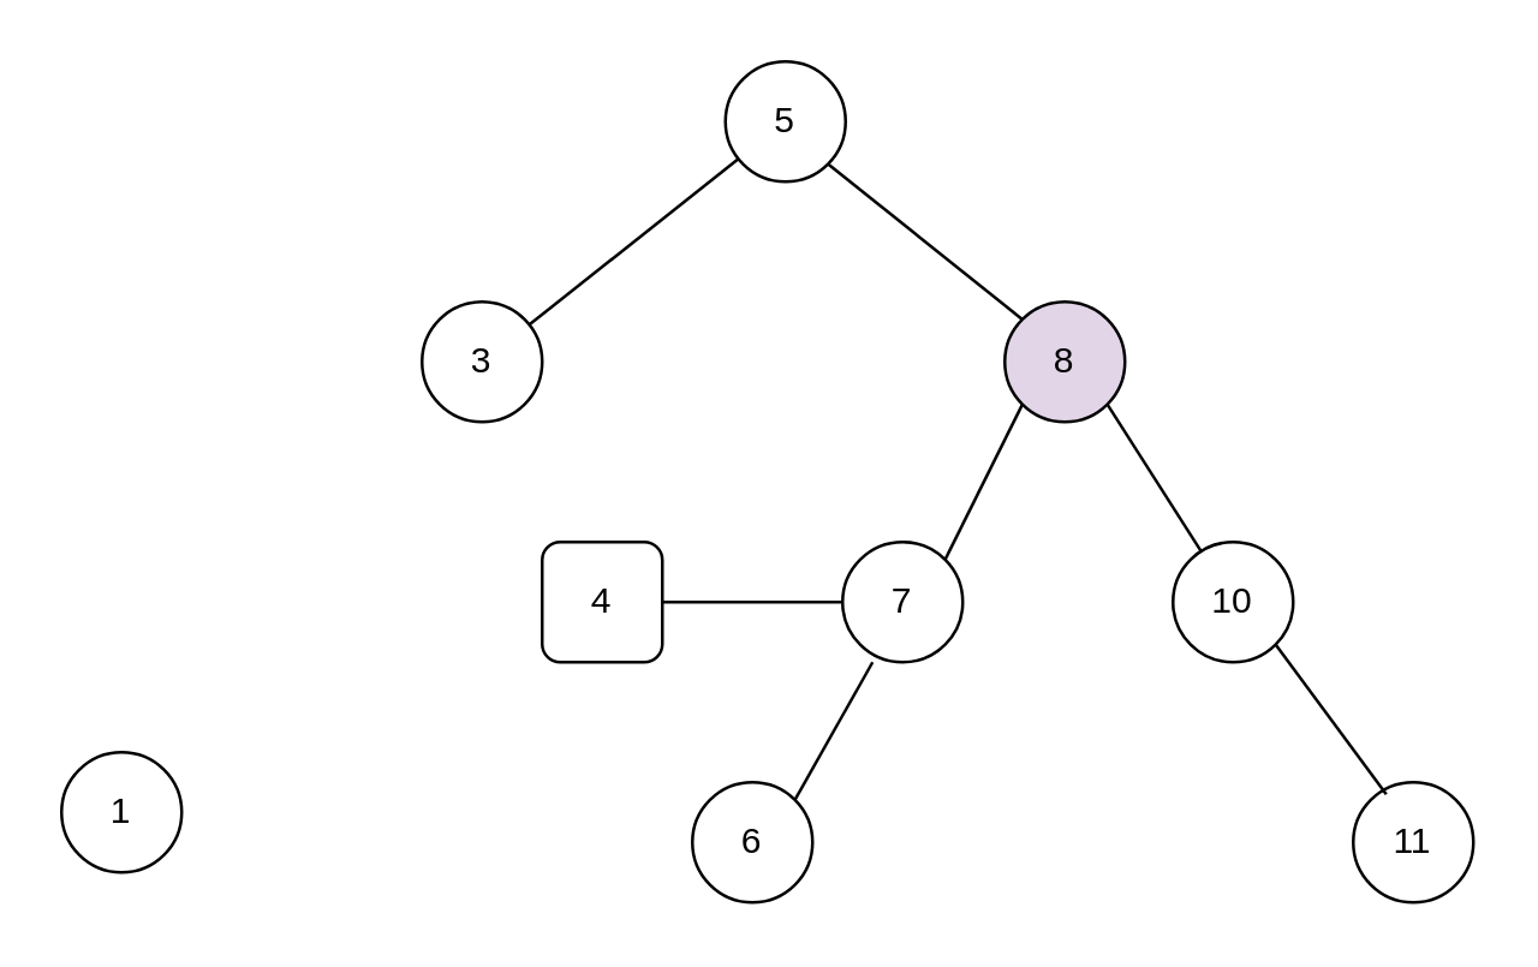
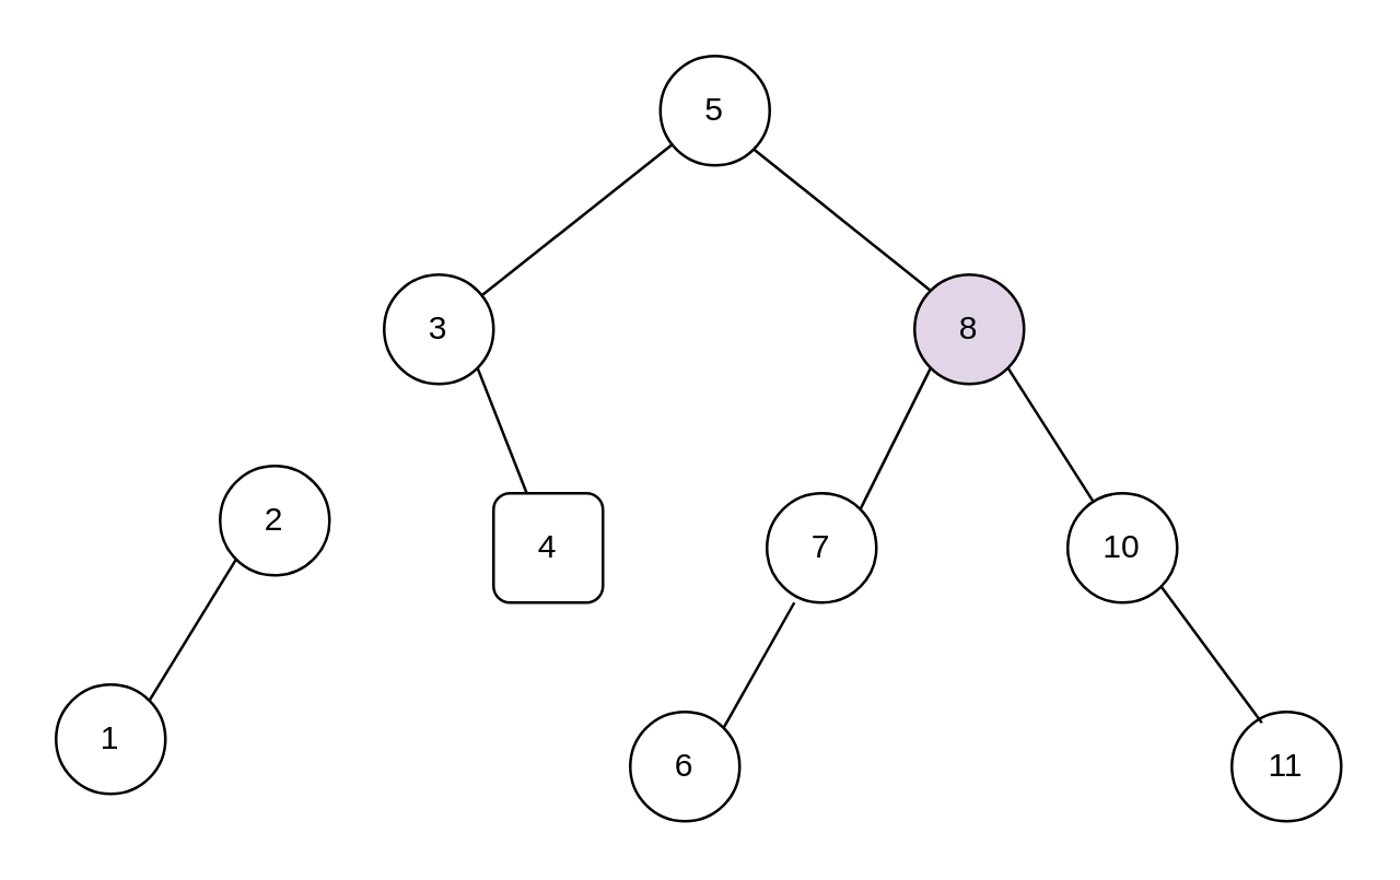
  <mxCell id="0" />
  <mxCell id="1" parent="0" />
  <mxCell id="2" value="5" style="ellipse;whiteSpace=wrap;html=1;aspect=fixed;" vertex="1" parent="1"><mxGeometry x="241" y="20" width="40" height="40" as="geometry" /></mxCell>
  <mxCell id="3" value="3" style="ellipse;whiteSpace=wrap;html=1;aspect=fixed;" vertex="1" parent="1"><mxGeometry x="140" y="100" width="40" height="40" as="geometry" /></mxCell>
  <mxCell id="4" value="8" style="ellipse;whiteSpace=wrap;html=1;aspect=fixed;fillColor=#e1d5e7;" vertex="1" parent="1"><mxGeometry x="334" y="100" width="40" height="40" as="geometry" /></mxCell>
  <mxCell id="5" value="4" style="whiteSpace=wrap;html=1;aspect=fixed;rounded=1;" vertex="1" parent="1"><mxGeometry x="180" y="180" width="40" height="40" as="geometry" /></mxCell>
+ <mxCell id="6" value="2" style="ellipse;whiteSpace=wrap;html=1;aspect=fixed;" vertex="1" parent="1"><mxGeometry x="80" y="170" width="40" height="40" as="geometry" /></mxCell>
  <mxCell id="7" value="1" style="ellipse;whiteSpace=wrap;html=1;aspect=fixed;" vertex="1" parent="1"><mxGeometry x="20" y="250" width="40" height="40" as="geometry" /></mxCell>
  <mxCell id="8" value="7" style="ellipse;whiteSpace=wrap;html=1;aspect=fixed;" vertex="1" parent="1"><mxGeometry x="280" y="180" width="40" height="40" as="geometry" /></mxCell>
  <mxCell id="9" value="10" style="ellipse;whiteSpace=wrap;html=1;aspect=fixed;" vertex="1" parent="1"><mxGeometry x="390" y="180" width="40" height="40" as="geometry" /></mxCell>
  <mxCell id="10" value="" style="endArrow=none;html=1;" edge="1" parent="1" source="3" target="2"><mxGeometry width="50" height="50" relative="1" as="geometry"><mxPoint x="260" y="270" as="sourcePoint" /><mxPoint x="310" y="220" as="targetPoint" /></mxGeometry></mxCell>
- <mxCell id="11" value="" style="endArrow=none;html=1;" edge="1" parent="1" source="5" target="8"><mxGeometry width="50" height="50" relative="1" as="geometry"><mxPoint x="260" y="270" as="sourcePoint" /><mxPoint x="310" y="220" as="targetPoint" /></mxGeometry></mxCell>
+ <mxCell id="11" value="" style="endArrow=none;html=1;entryX=1;entryY=1;entryDx=0;entryDy=0;" edge="1" parent="1" source="5" target="3"><mxGeometry width="50" height="50" relative="1" as="geometry"><mxPoint x="260" y="270" as="sourcePoint" /><mxPoint x="310" y="220" as="targetPoint" /></mxGeometry></mxCell>
+ <mxCell id="12" value="" style="endArrow=none;html=1;exitX=1;exitY=0;exitDx=0;exitDy=0;entryX=0;entryY=1;entryDx=0;entryDy=0;" edge="1" parent="1" source="7" target="6"><mxGeometry width="50" height="50" relative="1" as="geometry"><mxPoint x="260" y="270" as="sourcePoint" /><mxPoint x="90" y="190" as="targetPoint" /></mxGeometry></mxCell>
  <mxCell id="13" value="" style="endArrow=none;html=1;entryX=0;entryY=0;entryDx=0;entryDy=0;exitX=1;exitY=1;exitDx=0;exitDy=0;" edge="1" parent="1" source="2" target="4"><mxGeometry width="50" height="50" relative="1" as="geometry"><mxPoint x="260" y="250" as="sourcePoint" /><mxPoint x="310" y="200" as="targetPoint" /></mxGeometry></mxCell>
  <mxCell id="14" value="" style="endArrow=none;html=1;entryX=0;entryY=1;entryDx=0;entryDy=0;exitX=1;exitY=0;exitDx=0;exitDy=0;" edge="1" parent="1" source="8" target="4"><mxGeometry width="50" height="50" relative="1" as="geometry"><mxPoint x="260" y="250" as="sourcePoint" /><mxPoint x="310" y="200" as="targetPoint" /></mxGeometry></mxCell>
  <mxCell id="15" value="" style="endArrow=none;html=1;entryX=1;entryY=1;entryDx=0;entryDy=0;" edge="1" parent="1" source="9" target="4"><mxGeometry width="50" height="50" relative="1" as="geometry"><mxPoint x="396" y="174" as="sourcePoint" /><mxPoint x="310" y="200" as="targetPoint" /></mxGeometry></mxCell>
  <mxCell id="16" value="6" style="ellipse;whiteSpace=wrap;html=1;aspect=fixed;" vertex="1" parent="1"><mxGeometry x="230" y="260" width="40" height="40" as="geometry" /></mxCell>
  <mxCell id="17" value="" style="endArrow=none;html=1;exitX=1;exitY=0;exitDx=0;exitDy=0;" edge="1" parent="1" source="16"><mxGeometry width="50" height="50" relative="1" as="geometry"><mxPoint x="280" y="220" as="sourcePoint" /><mxPoint x="290" y="220" as="targetPoint" /></mxGeometry></mxCell>
  <mxCell id="18" value="11" style="ellipse;whiteSpace=wrap;html=1;aspect=fixed;" vertex="1" parent="1"><mxGeometry x="450" y="260" width="40" height="40" as="geometry" /></mxCell>
  <mxCell id="19" value="" style="endArrow=none;html=1;entryX=1;entryY=1;entryDx=0;entryDy=0;" edge="1" parent="1" target="9"><mxGeometry width="50" height="50" relative="1" as="geometry"><mxPoint x="461" y="264" as="sourcePoint" /><mxPoint x="330" y="170" as="targetPoint" /></mxGeometry></mxCell>
